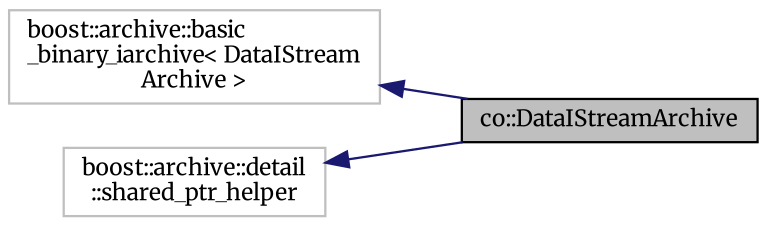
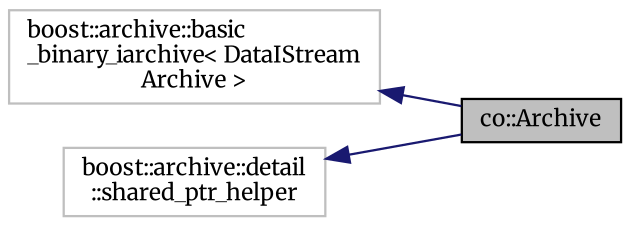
  digraph {
    rankdir=LR
    fontname=Merriweather
    node [color=grey75 fillcolor=white fontname=Merriweather fontsize=10 shape=record style=filled]
    edge [color=midnightblue dir=back fontname=Merriweather fontsize=10 labelfontname=Sans labelfontsize=10 style=solid]
-   n1 [color=black fillcolor=grey75 fontcolor=black height=0.2 label="co::DataIStreamArchive" width=0.4]
+   n1 [color=black fillcolor=grey75 fontcolor=black height=0.2 label="co::Archive" width=0.4]
    n2 [height=0.2 label="boost::archive::basic\l_binary_iarchive\< DataIStream\lArchive \>" width=0.4]
    n3 [height=0.2 label="boost::archive::detail\l::shared_ptr_helper" width=0.4]
    n2 -> n1
    n3 -> n1
  }
